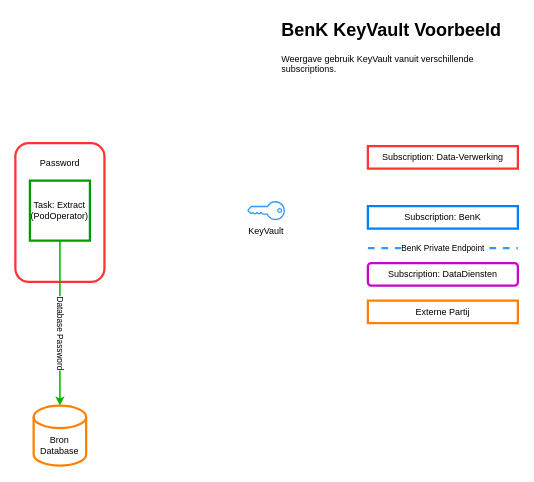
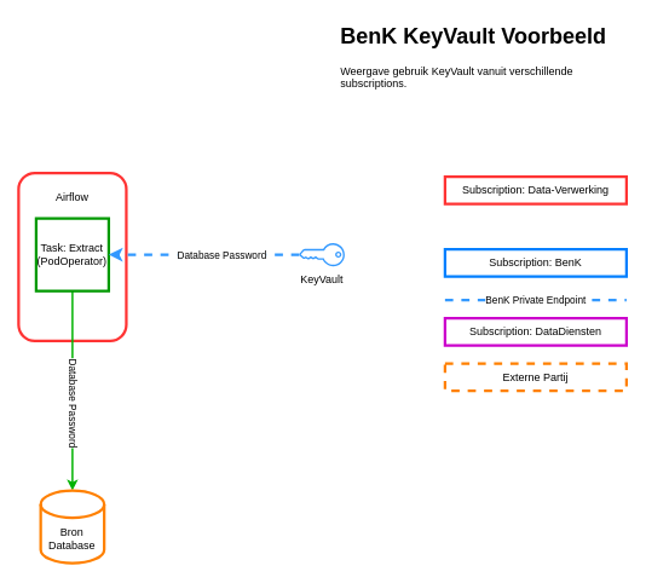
  <mxCell id="0" />
  <mxCell id="1" parent="0" />
  <mxCell id="2" value="" style="group;fillColor=default;" vertex="1" connectable="0" parent="1"><mxGeometry x="20" y="190" width="118.75" height="185" as="geometry" /></mxCell>
  <mxCell id="3" value="" style="rounded=1;whiteSpace=wrap;html=1;strokeColor=#FF3333;strokeWidth=3;fillColor=none;" vertex="1" parent="2"><mxGeometry width="118.75" height="185.0" as="geometry" /></mxCell>
- <mxCell id="4" value="Password" style="text;html=1;strokeColor=none;fillColor=none;align=center;verticalAlign=middle;whiteSpace=wrap;rounded=0;" vertex="1" parent="2"><mxGeometry x="22.837" y="10.882" width="73.077" height="32.647" as="geometry" /></mxCell>
+ <mxCell id="4" value="Airflow" style="text;html=1;strokeColor=none;fillColor=none;align=center;verticalAlign=middle;whiteSpace=wrap;rounded=0;" vertex="1" parent="2"><mxGeometry x="22.837" y="10.882" width="73.077" height="32.647" as="geometry" /></mxCell>
  <mxCell id="5" style="edgeStyle=orthogonalEdgeStyle;orthogonalLoop=1;jettySize=auto;html=1;rounded=1;strokeColor=#00B300;strokeWidth=2;exitX=0.5;exitY=1;exitDx=0;exitDy=0;" edge="1" parent="1" source="7" target="8"><mxGeometry relative="1" as="geometry" /></mxCell>
  <mxCell id="6" value="Database Password" style="edgeLabel;html=1;align=center;verticalAlign=middle;resizable=0;points=[];rotation=90;" vertex="1" connectable="0" parent="5"><mxGeometry x="-0.164" y="1" relative="1" as="geometry"><mxPoint x="1" y="31" as="offset" /></mxGeometry></mxCell>
  <mxCell id="7" value="Task: Extract&lt;br&gt;(PodOperator)" style="rounded=0;whiteSpace=wrap;html=1;strokeColor=#009900;strokeWidth=3;" vertex="1" parent="1"><mxGeometry x="39.37" y="240" width="80" height="80" as="geometry" /></mxCell>
  <mxCell id="8" value="Bron&lt;br&gt;Database" style="shape=cylinder3;whiteSpace=wrap;html=1;boundedLbl=1;backgroundOutline=1;size=15;strokeColor=#FF8000;strokeWidth=3;fillColor=default;" vertex="1" parent="1"><mxGeometry x="44.37" y="540" width="70" height="80" as="geometry" /></mxCell>
  <mxCell id="9" value="&lt;span style=&quot;&quot;&gt;Subscription:&amp;nbsp;&lt;/span&gt;&lt;span style=&quot;&quot;&gt;Data-Verwerking&lt;/span&gt;" style="whiteSpace=wrap;html=1;strokeColor=#FF3333;strokeWidth=3;" vertex="1" parent="1"><mxGeometry x="490" y="194" width="200" height="30" as="geometry" /></mxCell>
  <mxCell id="10" value="&lt;span style=&quot;&quot;&gt;Subscription:&amp;nbsp;&lt;/span&gt;&lt;span style=&quot;&quot;&gt;BenK&lt;/span&gt;" style="whiteSpace=wrap;html=1;strokeColor=#007FFF;strokeWidth=3;" vertex="1" parent="1"><mxGeometry x="490" y="274" width="200" height="30" as="geometry" /></mxCell>
- <mxCell id="11" value="&lt;span style=&quot;&quot;&gt;Subscription:&amp;nbsp;&lt;/span&gt;&lt;span style=&quot;&quot;&gt;DataDiensten&lt;/span&gt;" style="whiteSpace=wrap;html=1;strokeColor=#CC00CC;strokeWidth=3;rounded=1;" vertex="1" parent="1"><mxGeometry x="490" y="350" width="200" height="30" as="geometry" /></mxCell>
+ <mxCell id="11" value="&lt;span style=&quot;&quot;&gt;Subscription:&amp;nbsp;&lt;/span&gt;&lt;span style=&quot;&quot;&gt;DataDiensten&lt;/span&gt;" style="whiteSpace=wrap;html=1;strokeColor=#CC00CC;strokeWidth=3;" vertex="1" parent="1"><mxGeometry x="490" y="350" width="200" height="30" as="geometry" /></mxCell>
+ <mxCell id="12" style="edgeStyle=orthogonalEdgeStyle;rounded=1;orthogonalLoop=1;jettySize=auto;html=1;entryX=1;entryY=0.5;entryDx=0;entryDy=0;strokeWidth=3;strokeColor=#3399FF;dashed=1;" edge="1" parent="1" source="14" target="7"><mxGeometry relative="1" as="geometry" /></mxCell>
+ <mxCell id="13" value="Database Password" style="edgeLabel;html=1;align=center;verticalAlign=middle;resizable=0;points=[];" vertex="1" connectable="0" parent="12"><mxGeometry x="-0.177" relative="1" as="geometry"><mxPoint as="offset" /></mxGeometry></mxCell>
  <mxCell id="14" value="KeyVault" style="sketch=0;pointerEvents=1;shadow=0;dashed=0;html=1;strokeColor=none;fillColor=#3399FF;aspect=fixed;labelPosition=center;verticalLabelPosition=bottom;verticalAlign=top;align=center;outlineConnect=0;shape=mxgraph.vvd.tenant_key;direction=south;" vertex="1" parent="1"><mxGeometry x="329.37" y="267.25" width="50" height="25.5" as="geometry" /></mxCell>
- <mxCell id="15" value="Externe Partij" style="whiteSpace=wrap;html=1;strokeColor=#FF8000;strokeWidth=3;" vertex="1" parent="1"><mxGeometry x="490" y="400" width="200" height="30" as="geometry" /></mxCell>
+ <mxCell id="15" value="Externe Partij" style="whiteSpace=wrap;html=1;strokeColor=#FF8000;strokeWidth=3;dashed=1;" vertex="1" parent="1"><mxGeometry x="490" y="400" width="200" height="30" as="geometry" /></mxCell>
  <mxCell id="16" value="&lt;h1&gt;BenK KeyVault Voorbeeld&amp;nbsp;&lt;/h1&gt;&lt;div&gt;Weergave gebruik KeyVault vanuit verschillende subscriptions.&lt;/div&gt;" style="text;html=1;strokeColor=none;fillColor=none;spacing=5;spacingTop=-20;whiteSpace=wrap;overflow=hidden;rounded=0;" vertex="1" parent="1"><mxGeometry x="370" y="20" width="310" height="120" as="geometry" /></mxCell>
  <mxCell id="17" value="BenK Private Endpoint" style="endArrow=none;dashed=1;html=1;rounded=1;strokeColor=#3399FF;strokeWidth=3;" edge="1" parent="1"><mxGeometry width="50" height="50" relative="1" as="geometry"><mxPoint x="490" y="330" as="sourcePoint" /><mxPoint x="690" y="330" as="targetPoint" /></mxGeometry></mxCell>
